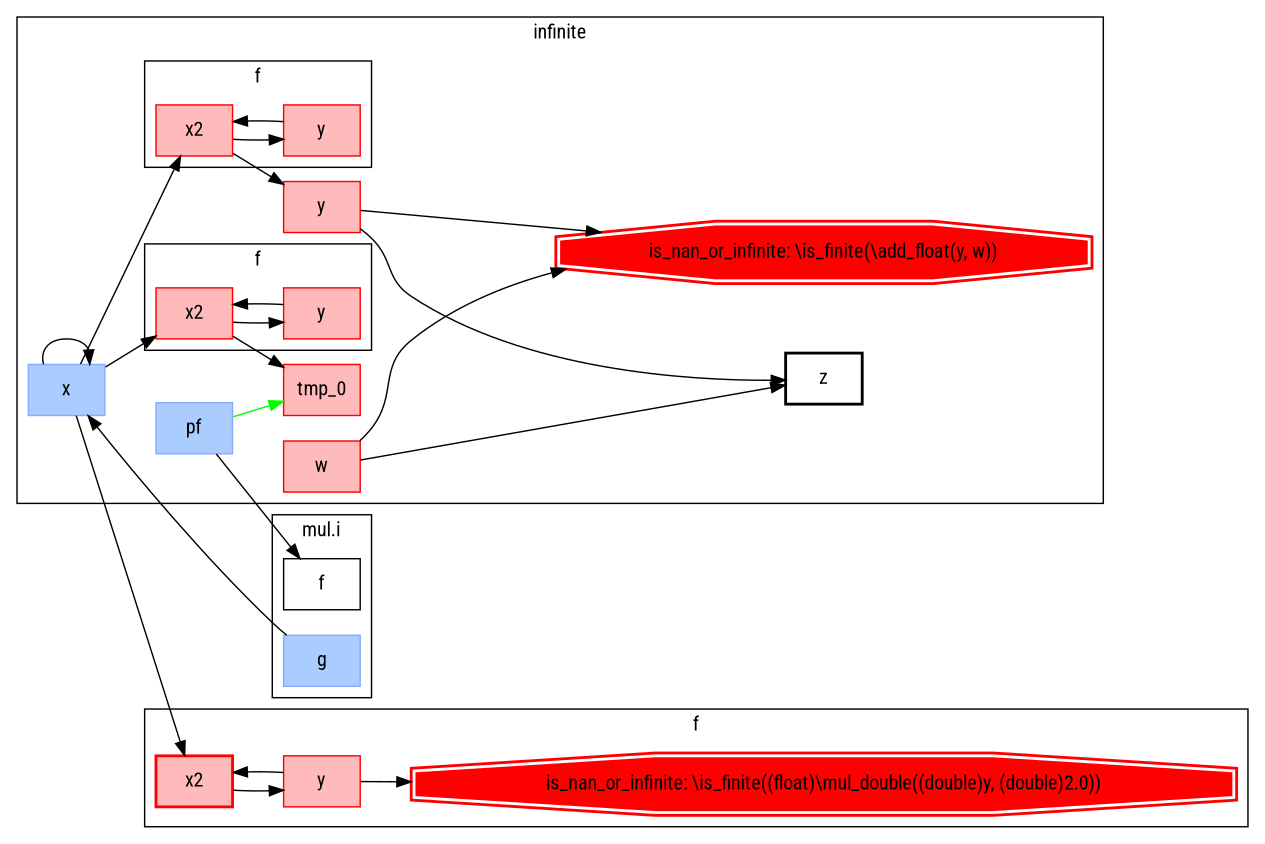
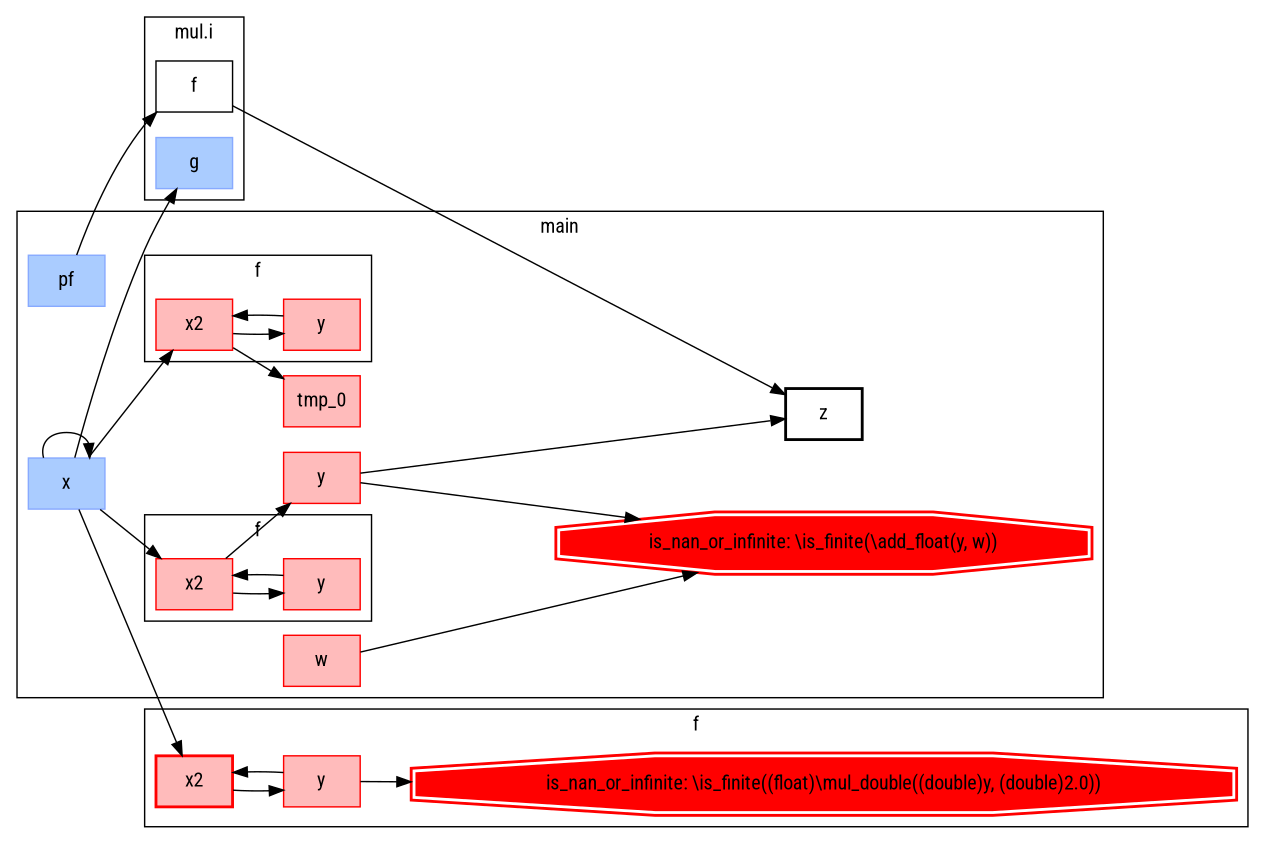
  digraph {
    fontname="Roboto Condensed"
    rankdir=LR
    node [color="#FF0000" fillcolor="#FFBBBB" fontname="Roboto Condensed" shape=box style=filled]
    edge [fontname="Roboto Condensed"]
    n1 [label=<x2> style="filled,bold"]
    n2 [label=<y>]
    n3 [fillcolor="#FF0000" label=<is_nan_or_infinite: \is_finite((float)\mul_double((double)y, (double)2.0))> shape=doubleoctagon style="filled,bold,bold"]
    n4 [label=<x2>]
    n5 [label=<y>]
    n6 [label=<x2>]
    n7 [label=<y>]
    n8 [color="#88AAFF" fillcolor="#AACCFF" label=<x>]
    n9 [label=<z> style=bold color="" fillcolor=""]
    n10 [label=<y>]
    n11 [label=<w>]
    n12 [label=<tmp_0>]
    n13 [color="#88AAFF" fillcolor="#AACCFF" label=<pf>]
    n14 [fillcolor="#FF0000" label=<is_nan_or_infinite: \is_finite(\add_float(y, w))> shape=doubleoctagon style="filled,bold,bold"]
    n15 [color="#88AAFF" fillcolor="#AACCFF" label=<g>]
    n16 [label=<f> color="" fillcolor="" style=""]
    subgraph cluster_1 {
      label=f
      n1
      n2
      n3
    }
    subgraph cluster_2 {
-     label=infinite
+     label=main
      n8
      n9
      n10
      n11
      n12
      n13
      n14
      subgraph cluster_3 {
        label=f
        n4
        n5
      }
      subgraph cluster_4 {
        label=f
        n6
        n7
      }
    }
    subgraph cluster_5 {
      label="mul.i"
      n15
      n16
    }
    n1 -> n2
    n2 -> n1
    n2 -> n3
    n4 -> n5
    n4 -> n10
    n5 -> n4
    n6 -> n7
    n6 -> n12
    n7 -> n6
    n8 -> n1
    n8 -> n4
    n8 -> n6
    n8 -> n8
    n10 -> n9
    n10 -> n14
-   n11 -> n9
+   n16 -> n9
    n11 -> n14
-   n13 -> n12 [color="#00FF00"]
    n13 -> n16
-   n15 -> n8
+   n8 -> n15
  }
